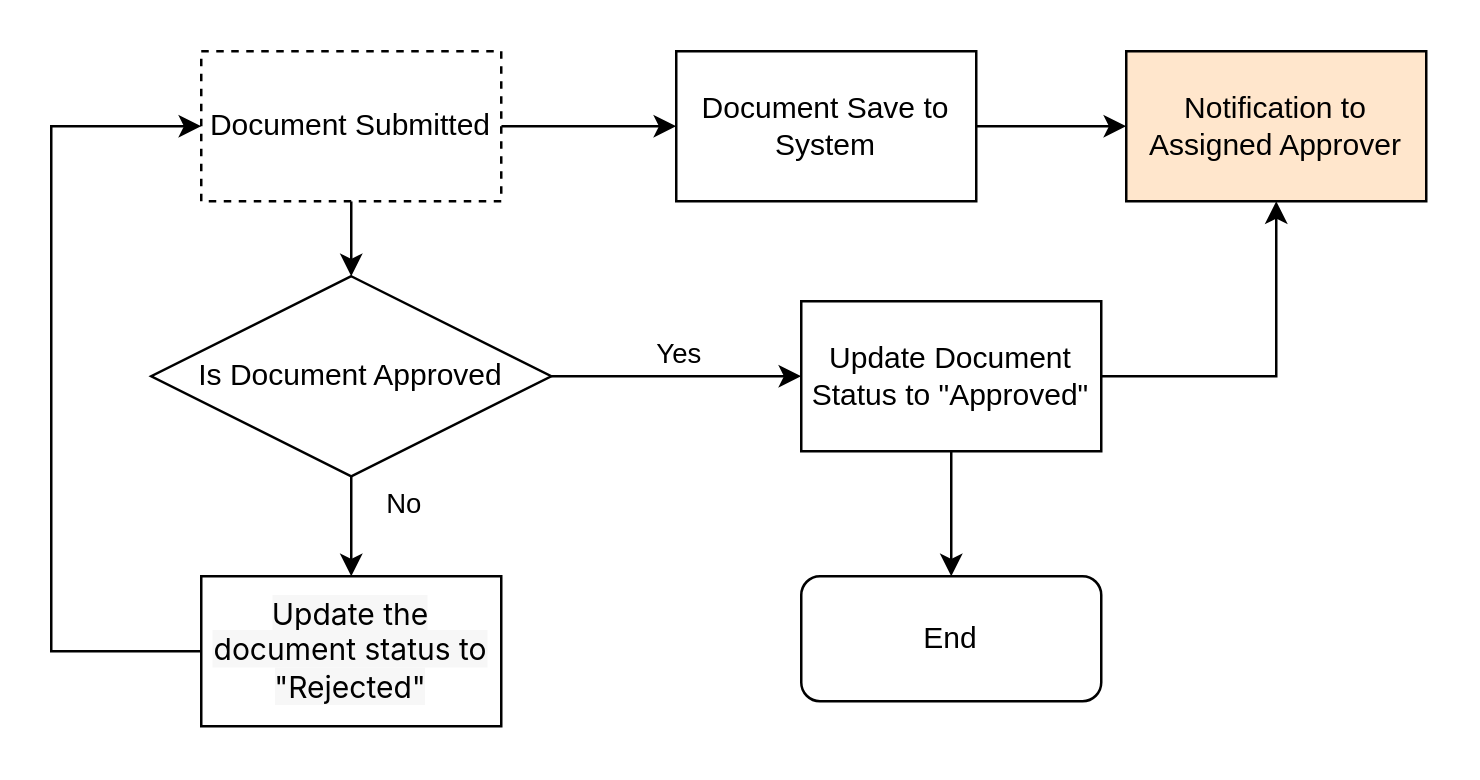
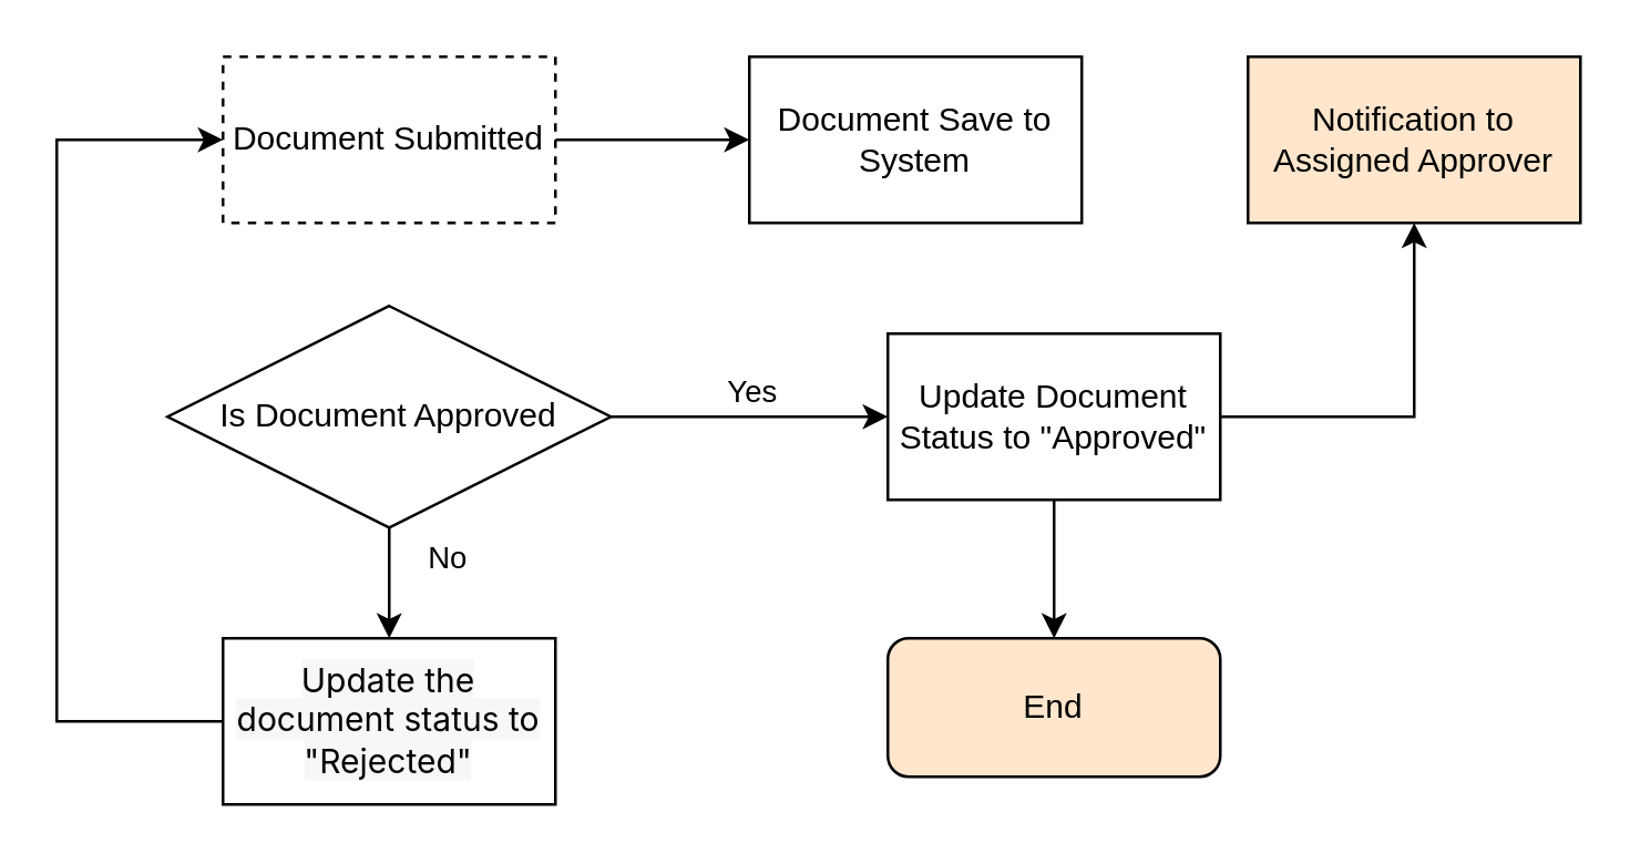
  <mxCell id="0" />
  <mxCell id="1" parent="0" />
  <mxCell id="2" value="" style="edgeStyle=orthogonalEdgeStyle;rounded=0;orthogonalLoop=1;jettySize=auto;html=1;" parent="1" source="4" target="6" edge="1"><mxGeometry relative="1" as="geometry" /></mxCell>
- <mxCell id="3" value="" style="edgeStyle=orthogonalEdgeStyle;rounded=0;orthogonalLoop=1;jettySize=auto;html=1;" parent="1" source="4" target="12" edge="1"><mxGeometry relative="1" as="geometry" /></mxCell>
  <mxCell id="4" value="Document Submitted" style="rounded=0;whiteSpace=wrap;html=1;dashed=1;" parent="1" vertex="1"><mxGeometry x="80" y="20" width="120" height="60" as="geometry" /></mxCell>
- <mxCell id="5" value="" style="edgeStyle=orthogonalEdgeStyle;rounded=0;orthogonalLoop=1;jettySize=auto;html=1;" parent="1" source="6" target="7" edge="1"><mxGeometry relative="1" as="geometry" /></mxCell>
  <mxCell id="6" value="Document Save to System" style="whiteSpace=wrap;html=1;rounded=0;" parent="1" vertex="1"><mxGeometry x="270" y="20" width="120" height="60" as="geometry" /></mxCell>
  <mxCell id="7" value="Notification to Assigned Approver" style="whiteSpace=wrap;html=1;rounded=0;fillColor=#ffe6cc;" parent="1" vertex="1"><mxGeometry x="450" y="20" width="120" height="60" as="geometry" /></mxCell>
  <mxCell id="8" value="" style="edgeStyle=orthogonalEdgeStyle;rounded=0;orthogonalLoop=1;jettySize=auto;html=1;" edge="1" parent="1" source="12" target="15"><mxGeometry relative="1" as="geometry" /></mxCell>
  <mxCell id="9" value="Yes" style="edgeLabel;html=1;align=center;verticalAlign=middle;resizable=0;points=[];" vertex="1" connectable="0" parent="8"><mxGeometry x="0.324" y="-1" relative="1" as="geometry"><mxPoint x="-16" y="-11" as="offset" /></mxGeometry></mxCell>
  <mxCell id="10" value="" style="edgeStyle=orthogonalEdgeStyle;rounded=0;orthogonalLoop=1;jettySize=auto;html=1;" edge="1" parent="1" source="12" target="17"><mxGeometry relative="1" as="geometry" /></mxCell>
  <mxCell id="11" value="No" style="edgeLabel;html=1;align=center;verticalAlign=middle;resizable=0;points=[];" vertex="1" connectable="0" parent="10"><mxGeometry x="0.09" relative="1" as="geometry"><mxPoint x="20" y="-12" as="offset" /></mxGeometry></mxCell>
  <mxCell id="12" value="Is Document Approved" style="rhombus;whiteSpace=wrap;html=1;rounded=0;" parent="1" vertex="1"><mxGeometry x="60" y="110" width="160" height="80" as="geometry" /></mxCell>
  <mxCell id="13" style="edgeStyle=orthogonalEdgeStyle;rounded=0;orthogonalLoop=1;jettySize=auto;html=1;" edge="1" parent="1" source="15" target="7"><mxGeometry relative="1" as="geometry"><mxPoint x="480" y="150" as="targetPoint" /><Array as="points"><mxPoint x="510" y="150" /></Array></mxGeometry></mxCell>
  <mxCell id="14" value="" style="edgeStyle=orthogonalEdgeStyle;rounded=0;orthogonalLoop=1;jettySize=auto;html=1;entryX=0.5;entryY=0;entryDx=0;entryDy=0;" edge="1" parent="1" source="15" target="18"><mxGeometry relative="1" as="geometry"><mxPoint x="380" y="260" as="targetPoint" /></mxGeometry></mxCell>
  <mxCell id="15" value="Update Document Status to &quot;Approved&quot;" style="whiteSpace=wrap;html=1;rounded=0;" vertex="1" parent="1"><mxGeometry x="320" y="120" width="120" height="60" as="geometry" /></mxCell>
  <mxCell id="16" value="" style="edgeStyle=orthogonalEdgeStyle;rounded=0;orthogonalLoop=1;jettySize=auto;html=1;entryX=0;entryY=0.5;entryDx=0;entryDy=0;" edge="1" parent="1" source="17" target="4"><mxGeometry relative="1" as="geometry"><mxPoint x="-10" y="50" as="targetPoint" /><Array as="points"><mxPoint x="20" y="260" /><mxPoint x="20" y="50" /></Array></mxGeometry></mxCell>
  <mxCell id="17" value="&lt;span style=&quot;font-family: -apple-system, system-ui, BlinkMacSystemFont, &amp;quot;Segoe UI&amp;quot;, Roboto, Oxygen-Sans, Ubuntu, Cantarell, &amp;quot;Helvetica Neue&amp;quot;, sans-serif; text-align: left; background-color: rgb(247, 247, 247);&quot;&gt;&lt;font style=&quot;font-size: 12px;&quot;&gt;Update the document status to &quot;Rejected&quot;&lt;/font&gt;&lt;/span&gt;" style="whiteSpace=wrap;html=1;rounded=0;" vertex="1" parent="1"><mxGeometry x="80" y="230" width="120" height="60" as="geometry" /></mxCell>
- <mxCell id="18" value="End" style="rounded=1;whiteSpace=wrap;html=1;" vertex="1" parent="1"><mxGeometry x="320" y="230" width="120" height="50" as="geometry" /></mxCell>
+ <mxCell id="18" value="End" style="rounded=1;whiteSpace=wrap;html=1;fillColor=#ffe6cc;" vertex="1" parent="1"><mxGeometry x="320" y="230" width="120" height="50" as="geometry" /></mxCell>
